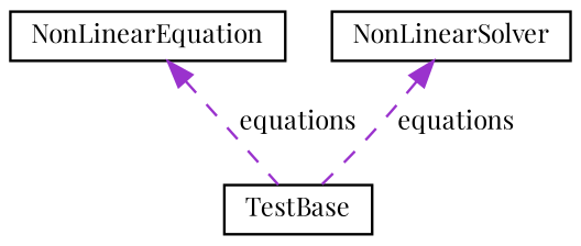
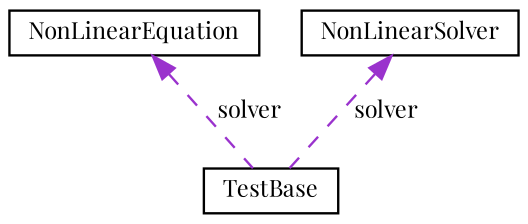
  digraph {
    fontname="Playfair Display"
    node [color=black fillcolor=white fontname="Playfair Display" fontsize=10 shape=record style=filled]
    edge [color=darkorchid3 dir=back fontname="Playfair Display" fontsize=10 labelfontname=Helvetica labelfontsize=10 style=dashed]
    n1 [height=0.2 label=TestBase width=0.4]
    n2 [height=0.2 label=NonLinearEquation width=0.4]
    n3 [height=0.2 label=NonLinearSolver width=0.4]
-   n2 -> n1 [label=" equations"]
-   n3 -> n1 [label=" equations"]
+   n2 -> n1 [label=" solver"]
+   n3 -> n1 [label=" solver"]
  }
